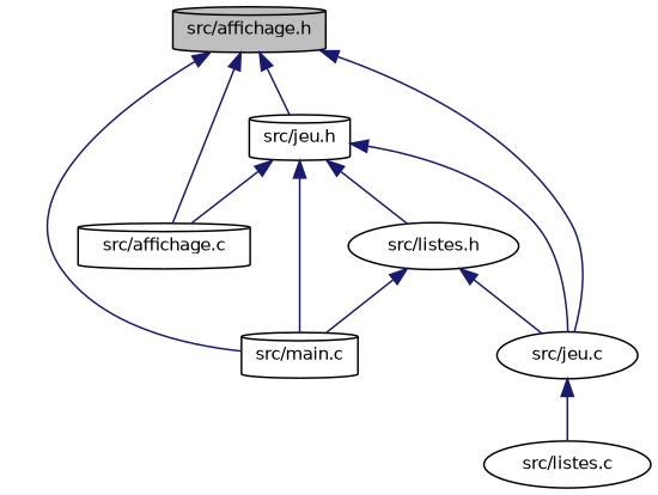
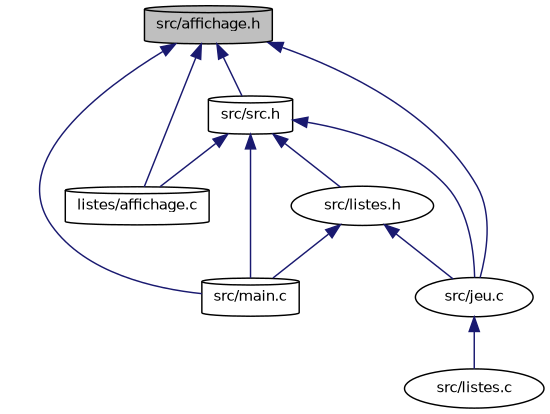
  digraph {
    node [color=black fillcolor=white fontname=Helvetica fontsize=10 shape=cylinder style=filled]
    edge [color=midnightblue dir=back fontname=Helvetica fontsize=10 labelfontname=Helvetica labelfontsize=10 style=solid]
    n1 [fillcolor=grey75 fontcolor=black height=0.2 label="src/affichage.h" width=0.4]
-   n2 [height=0.2 label="src/affichage.c" width=0.4]
-   n3 [height=0.2 label="src/jeu.h" width=0.4]
+   n2 [height=0.2 label="listes/affichage.c" width=0.4]
+   n3 [height=0.2 label="src/src.h" width=0.4]
    n4 [height=0.2 label="src/main.c" width=0.4]
    n5 [height=0.2 label="src/jeu.c" shape=ellipse width=0.4]
    n6 [height=0.2 label="src/listes.h" shape=ellipse width=0.4]
    n7 [height=0.2 label="src/listes.c" shape=ellipse width=0.4]
    n1 -> n2
    n1 -> n3
    n1 -> n4
    n1 -> n5
    n3 -> n2
    n3 -> n4
    n3 -> n5
    n3 -> n6
    n5 -> n7
    n6 -> n4
    n6 -> n5
  }
